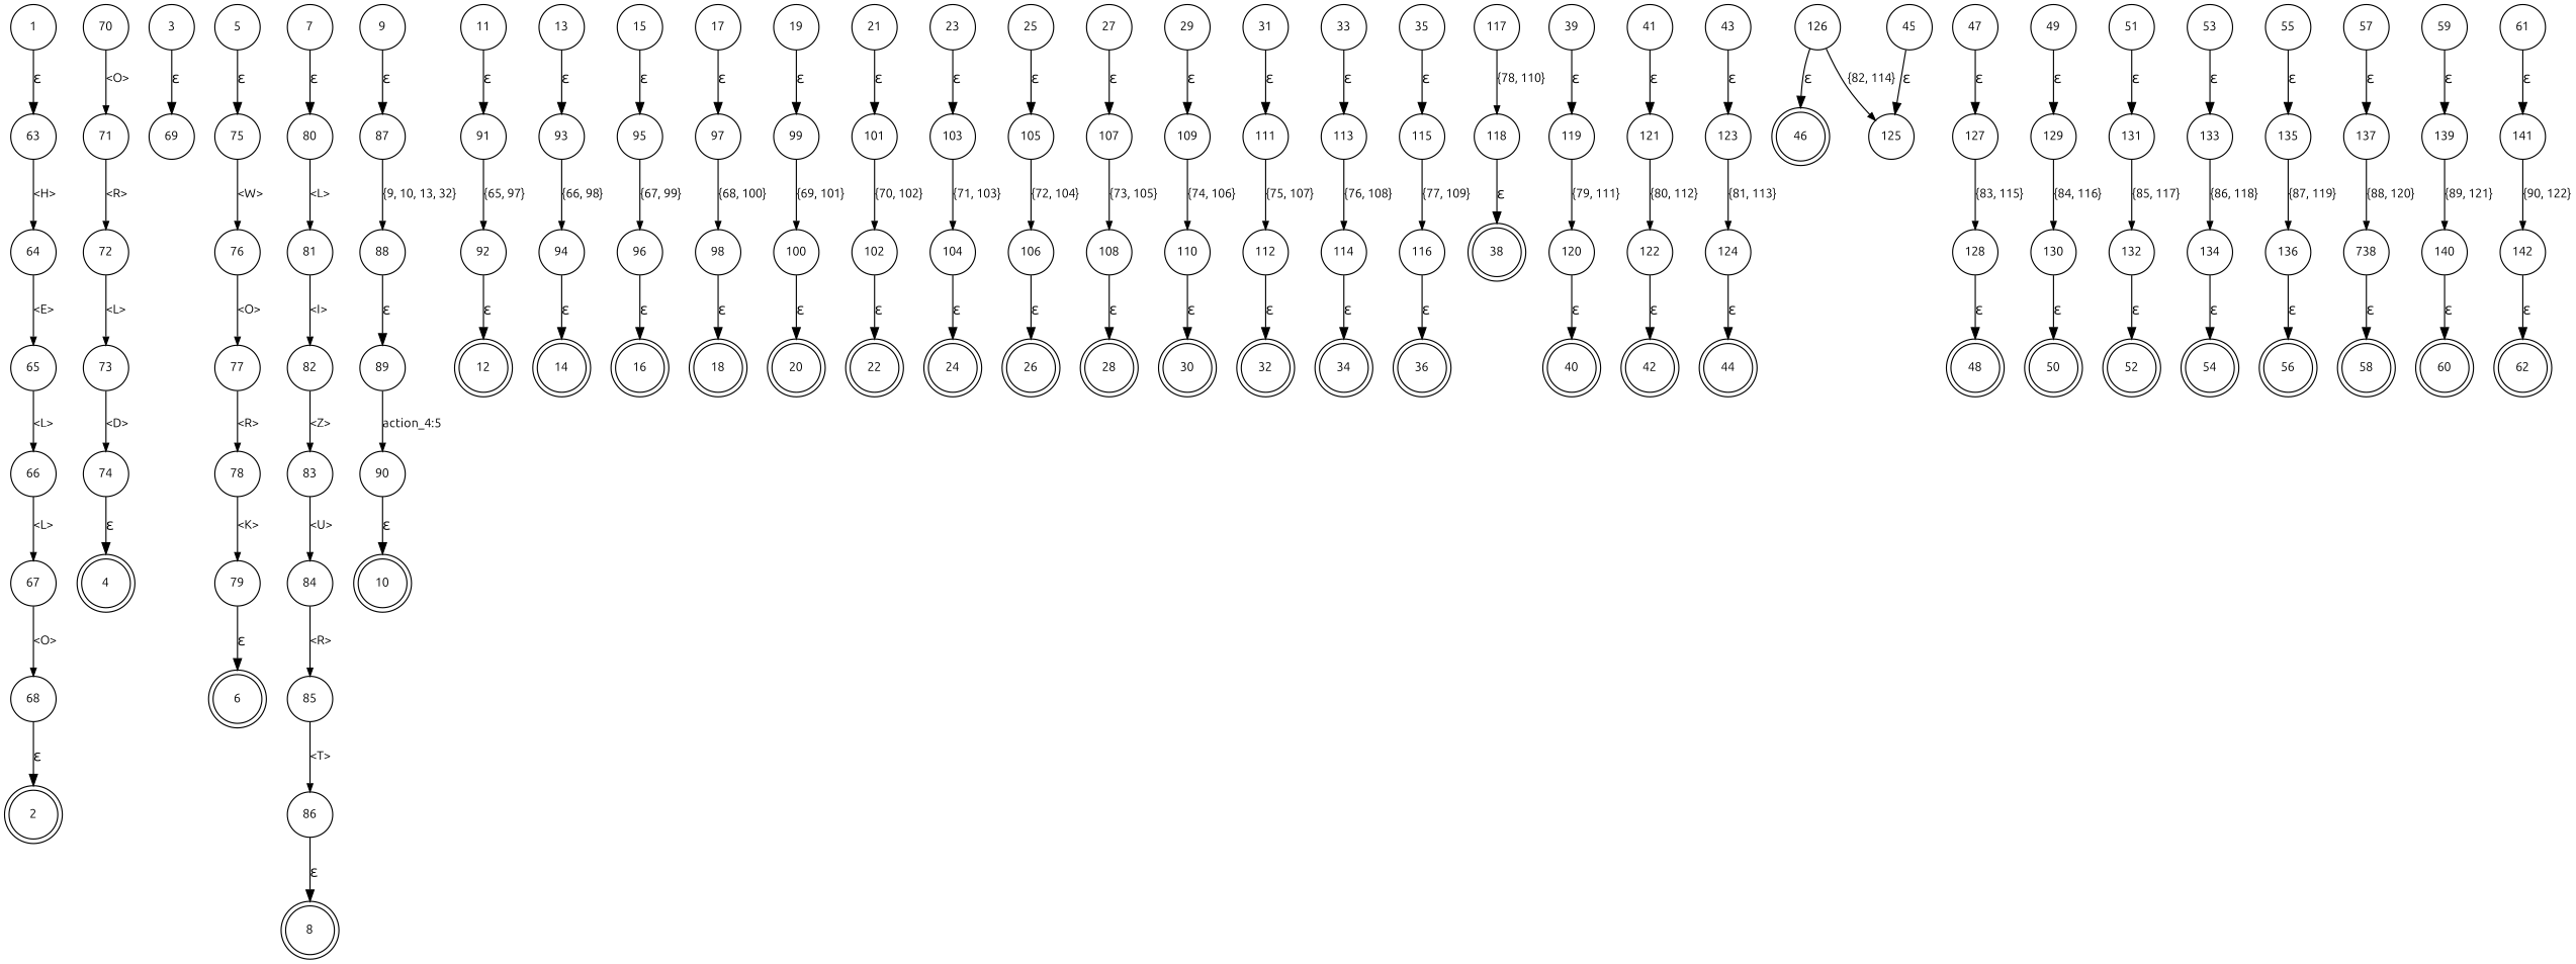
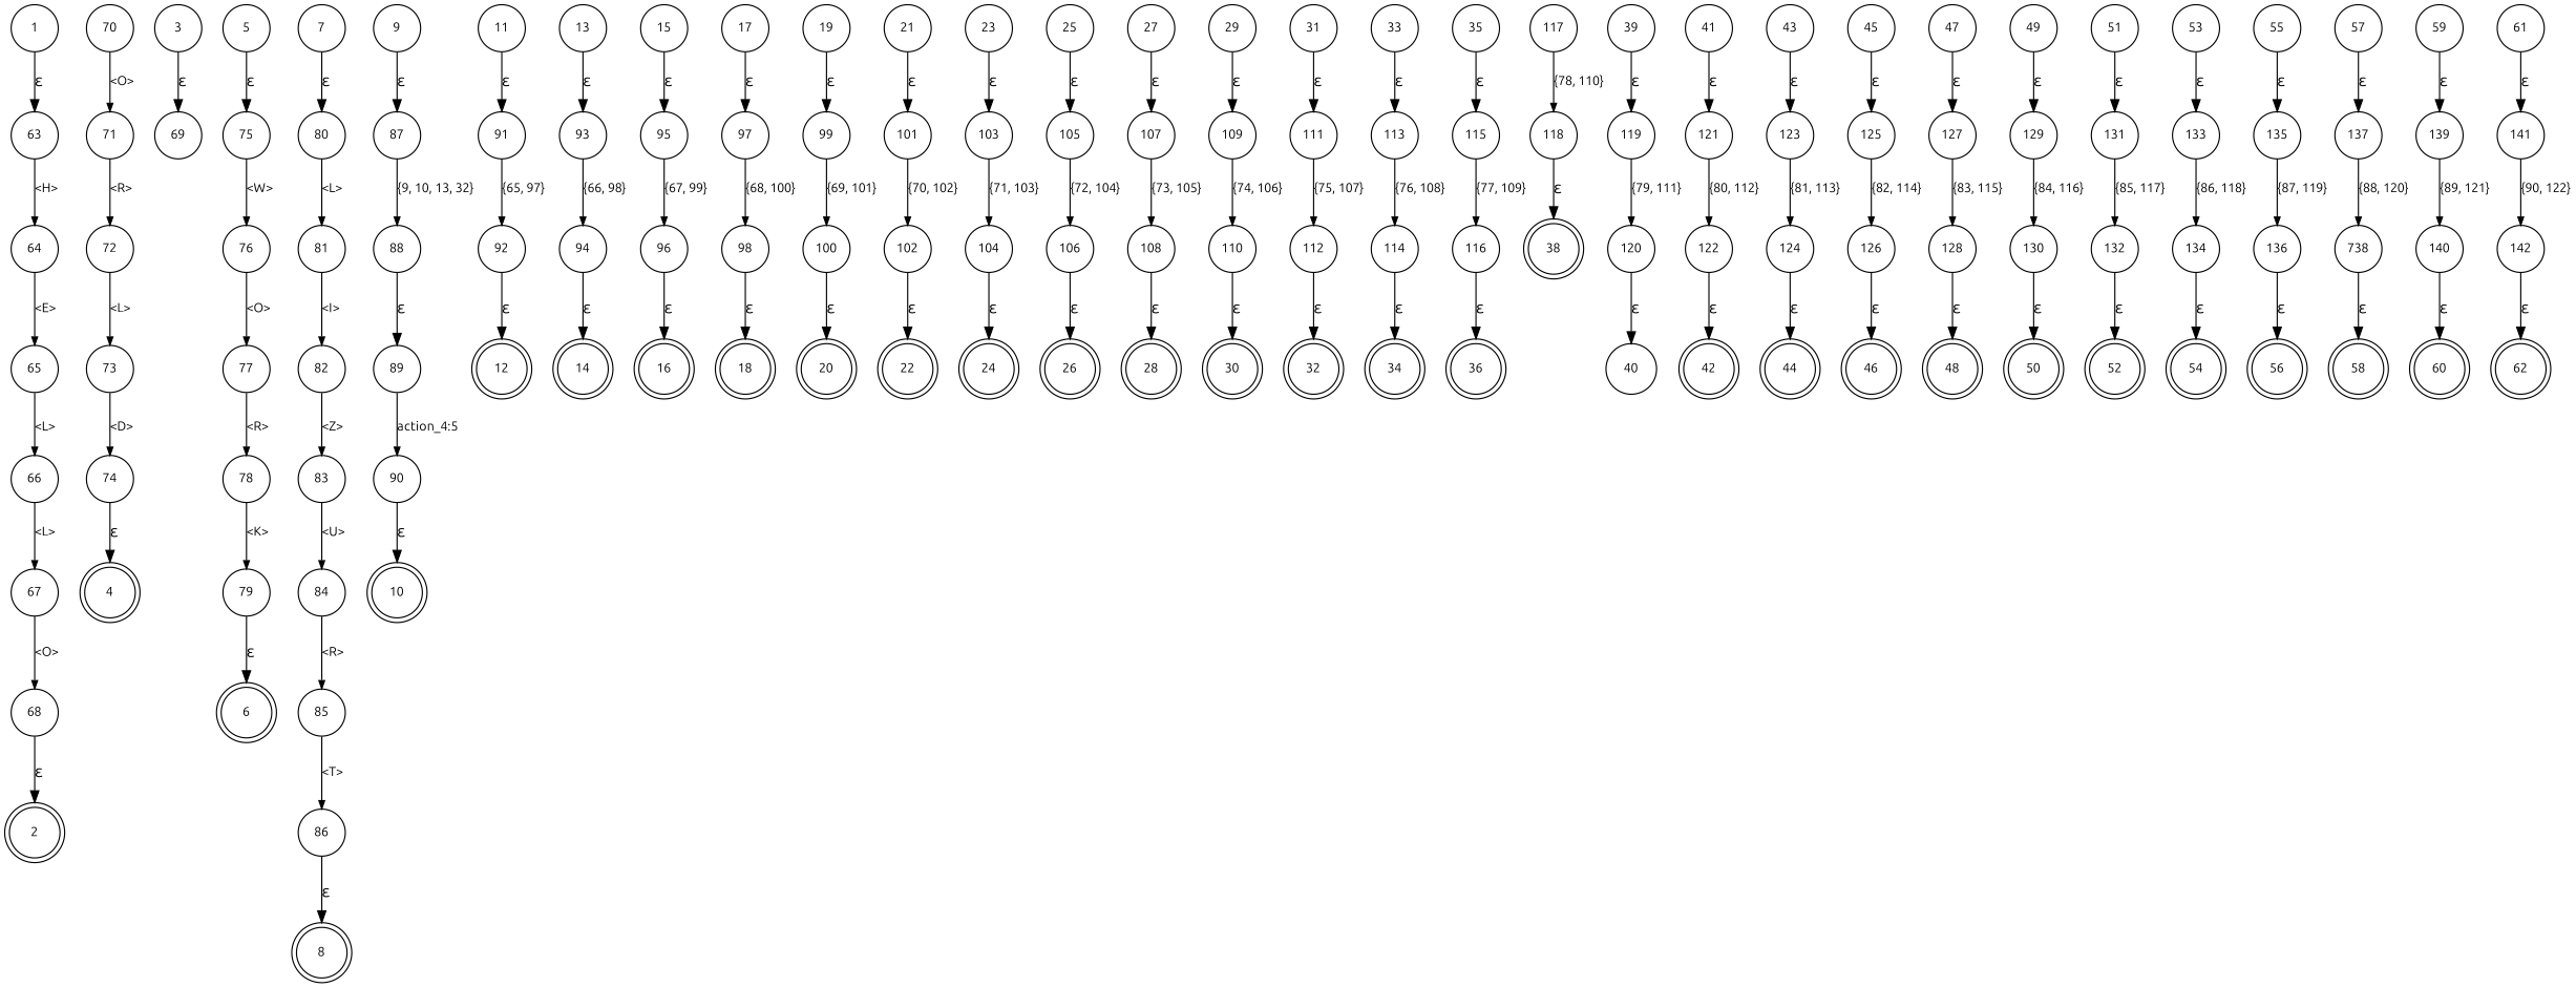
  digraph {
    fontname=Ubuntu
    rankdir=TB
    node [fixedsize=true fontname=Ubuntu fontsize=11 shape=circle peripheries=1]
    edge [fontname=Ubuntu]
    n1 [label=2 shape=doublecircle width=.6 peripheries=""]
    n2 [label=64 width=.55]
    n3 [label=65 width=.55]
    n4 [label=66 width=.55]
    n5 [label=1 width=.55]
    n6 [label=63 width=.55]
    n7 [label=67 width=.55]
    n8 [label=68 width=.55]
    n9 [label=4 shape=doublecircle width=.6 peripheries=""]
    n10 [label=3 width=.55]
    n11 [label=69 width=.55]
    n12 [label=70 width=.55]
    n13 [label=71 width=.55]
    n14 [label=72 width=.55]
    n15 [label=73 width=.55]
    n16 [label=74 width=.55]
    n17 [label=6 shape=doublecircle width=.6 peripheries=""]
    n18 [label=5 width=.55]
    n19 [label=75 width=.55]
    n20 [label=76 width=.55]
    n21 [label=77 width=.55]
    n22 [label=78 width=.55]
    n23 [label=79 width=.55]
    n24 [label=8 shape=doublecircle width=.6 peripheries=""]
    n25 [label=80 width=.55]
    n26 [label=81 width=.55]
    n27 [label=82 width=.55]
    n28 [label=83 width=.55]
    n29 [label=84 width=.55]
    n30 [label=85 width=.55]
    n31 [label=86 width=.55]
    n32 [label=7 width=.55]
    n33 [label=10 shape=doublecircle width=.6 peripheries=""]
    n34 [label=87 width=.55]
    n35 [label=88 width=.55]
    n36 [label=89 width=.55]
    n37 [label=90 width=.55]
    n38 [label=9 width=.55]
    n39 [label=12 shape=doublecircle width=.6 peripheries=""]
    n40 [label=11 width=.55]
    n41 [label=91 width=.55]
    n42 [label=92 width=.55]
    n43 [label=14 shape=doublecircle width=.6 peripheries=""]
    n44 [label=13 width=.55]
    n45 [label=93 width=.55]
    n46 [label=94 width=.55]
    n47 [label=16 shape=doublecircle width=.6 peripheries=""]
    n48 [label=96 width=.55]
    n49 [label=15 width=.55]
    n50 [label=95 width=.55]
    n51 [label=18 shape=doublecircle width=.6 peripheries=""]
    n52 [label=17 width=.55]
    n53 [label=97 width=.55]
    n54 [label=98 width=.55]
    n55 [label=20 shape=doublecircle width=.6 peripheries=""]
    n56 [label=19 width=.55]
    n57 [label=99 width=.55]
    n58 [label=100 width=.55]
    n59 [label=22 shape=doublecircle width=.6 peripheries=""]
    n60 [label=21 width=.55]
    n61 [label=101 width=.55]
    n62 [label=102 width=.55]
    n63 [label=24 shape=doublecircle width=.6 peripheries=""]
    n64 [label=23 width=.55]
    n65 [label=103 width=.55]
    n66 [label=104 width=.55]
    n67 [label=26 shape=doublecircle width=.6 peripheries=""]
    n68 [label=25 width=.55]
    n69 [label=105 width=.55]
    n70 [label=106 width=.55]
    n71 [label=28 shape=doublecircle width=.6 peripheries=""]
    n72 [label=27 width=.55]
    n73 [label=107 width=.55]
    n74 [label=108 width=.55]
    n75 [label=30 shape=doublecircle width=.6 peripheries=""]
    n76 [label=29 width=.55]
    n77 [label=109 width=.55]
    n78 [label=110 width=.55]
    n79 [label=32 shape=doublecircle width=.6 peripheries=""]
    n80 [label=112 width=.55]
    n81 [label=31 width=.55]
    n82 [label=111 width=.55]
    n83 [label=34 shape=doublecircle width=.6 peripheries=""]
    n84 [label=33 width=.55]
    n85 [label=113 width=.55]
    n86 [label=114 width=.55]
    n87 [label=36 shape=doublecircle width=.6 peripheries=""]
    n88 [label=35 width=.55]
    n89 [label=115 width=.55]
    n90 [label=116 width=.55]
    n91 [label=38 shape=doublecircle width=.6 peripheries=""]
    n92 [label=117 width=.55]
    n93 [label=118 width=.55]
-   n94 [label=40 shape=doublecircle width=.6 peripheries=""]
+   n94 [label=40 width=.6 peripheries=""]
    n95 [label=39 width=.55]
    n96 [label=119 width=.55]
    n97 [label=120 width=.55]
    n98 [label=42 shape=doublecircle width=.6 peripheries=""]
    n99 [label=41 width=.55]
    n100 [label=121 width=.55]
    n101 [label=122 width=.55]
    n102 [label=44 shape=doublecircle width=.6 peripheries=""]
    n103 [label=43 width=.55]
    n104 [label=123 width=.55]
    n105 [label=124 width=.55]
    n106 [label=46 shape=doublecircle width=.6 peripheries=""]
    n107 [label=45 width=.55]
    n108 [label=125 width=.55]
    n109 [label=126 width=.55]
    n110 [label=48 shape=doublecircle width=.6 peripheries=""]
    n111 [label=128 width=.55]
    n112 [label=47 width=.55]
    n113 [label=127 width=.55]
    n114 [label=50 shape=doublecircle width=.6 peripheries=""]
    n115 [label=49 width=.55]
    n116 [label=129 width=.55]
    n117 [label=130 width=.55]
    n118 [label=52 shape=doublecircle width=.6 peripheries=""]
    n119 [label=51 width=.55]
    n120 [label=131 width=.55]
    n121 [label=132 width=.55]
    n122 [label=54 shape=doublecircle width=.6 peripheries=""]
    n123 [label=53 width=.55]
    n124 [label=133 width=.55]
    n125 [label=134 width=.55]
    n126 [label=56 shape=doublecircle width=.6 peripheries=""]
    n127 [label=55 width=.55]
    n128 [label=135 width=.55]
    n129 [label=136 width=.55]
    n130 [label=58 shape=doublecircle width=.6 peripheries=""]
    n131 [label=57 width=.55]
    n132 [label=137 width=.55]
    n133 [label=738 width=.55]
    n134 [label=60 shape=doublecircle width=.6 peripheries=""]
    n135 [label=59 width=.55]
    n136 [label=139 width=.55]
    n137 [label=140 width=.55]
    n138 [label=62 shape=doublecircle width=.6 peripheries=""]
    n139 [label=61 width=.55]
    n140 [label=141 width=.55]
    n141 [label=142 width=.55]
    n2 -> n3 [arrowhead=normal arrowsize=.7 fontsize=11 label="<E>"]
    n3 -> n4 [arrowhead=normal arrowsize=.7 fontsize=11 label="<L>"]
    n4 -> n7 [arrowhead=normal arrowsize=.7 fontsize=11 label="<L>"]
    n5 -> n6 [label="&epsilon;"]
    n6 -> n2 [arrowhead=normal arrowsize=.7 fontsize=11 label="<H>"]
    n7 -> n8 [arrowhead=normal arrowsize=.7 fontsize=11 label="<O>"]
    n8 -> n1 [label="&epsilon;"]
    n10 -> n11 [label="&epsilon;"]
    n12 -> n13 [arrowhead=normal arrowsize=.7 fontsize=11 label="<O>"]
    n13 -> n14 [arrowhead=normal arrowsize=.7 fontsize=11 label="<R>"]
    n14 -> n15 [arrowhead=normal arrowsize=.7 fontsize=11 label="<L>"]
    n15 -> n16 [arrowhead=normal arrowsize=.7 fontsize=11 label="<D>"]
    n16 -> n9 [label="&epsilon;"]
    n18 -> n19 [label="&epsilon;"]
    n19 -> n20 [arrowhead=normal arrowsize=.7 fontsize=11 label="<W>"]
    n20 -> n21 [arrowhead=normal arrowsize=.7 fontsize=11 label="<O>"]
    n21 -> n22 [arrowhead=normal arrowsize=.7 fontsize=11 label="<R>"]
    n22 -> n23 [arrowhead=normal arrowsize=.7 fontsize=11 label="<K>"]
    n23 -> n17 [label="&epsilon;"]
    n25 -> n26 [arrowhead=normal arrowsize=.7 fontsize=11 label="<L>"]
    n26 -> n27 [arrowhead=normal arrowsize=.7 fontsize=11 label="<I>"]
    n27 -> n28 [arrowhead=normal arrowsize=.7 fontsize=11 label="<Z>"]
    n28 -> n29 [arrowhead=normal arrowsize=.7 fontsize=11 label="<U>"]
    n29 -> n30 [arrowhead=normal arrowsize=.7 fontsize=11 label="<R>"]
    n30 -> n31 [arrowhead=normal arrowsize=.7 fontsize=11 label="<T>"]
    n31 -> n24 [label="&epsilon;"]
    n32 -> n25 [label="&epsilon;"]
    n34 -> n35 [arrowhead=normal arrowsize=.7 fontsize=11 label="{9, 10, 13, 32}"]
    n35 -> n36 [label="&epsilon;"]
    n36 -> n37 [arrowhead=normal arrowsize=.7 fontsize=11 label="action_4:5"]
    n37 -> n33 [label="&epsilon;"]
    n38 -> n34 [label="&epsilon;"]
    n40 -> n41 [label="&epsilon;"]
    n41 -> n42 [arrowhead=normal arrowsize=.7 fontsize=11 label="{65, 97}"]
    n42 -> n39 [label="&epsilon;"]
    n44 -> n45 [label="&epsilon;"]
    n45 -> n46 [arrowhead=normal arrowsize=.7 fontsize=11 label="{66, 98}"]
    n46 -> n43 [label="&epsilon;"]
    n48 -> n47 [label="&epsilon;"]
    n49 -> n50 [label="&epsilon;"]
    n50 -> n48 [arrowhead=normal arrowsize=.7 fontsize=11 label="{67, 99}"]
    n52 -> n53 [label="&epsilon;"]
    n53 -> n54 [arrowhead=normal arrowsize=.7 fontsize=11 label="{68, 100}"]
    n54 -> n51 [label="&epsilon;"]
    n56 -> n57 [label="&epsilon;"]
    n57 -> n58 [arrowhead=normal arrowsize=.7 fontsize=11 label="{69, 101}"]
    n58 -> n55 [label="&epsilon;"]
    n60 -> n61 [label="&epsilon;"]
    n61 -> n62 [arrowhead=normal arrowsize=.7 fontsize=11 label="{70, 102}"]
    n62 -> n59 [label="&epsilon;"]
    n64 -> n65 [label="&epsilon;"]
    n65 -> n66 [arrowhead=normal arrowsize=.7 fontsize=11 label="{71, 103}"]
    n66 -> n63 [label="&epsilon;"]
    n68 -> n69 [label="&epsilon;"]
    n69 -> n70 [arrowhead=normal arrowsize=.7 fontsize=11 label="{72, 104}"]
    n70 -> n67 [label="&epsilon;"]
    n72 -> n73 [label="&epsilon;"]
    n73 -> n74 [arrowhead=normal arrowsize=.7 fontsize=11 label="{73, 105}"]
    n74 -> n71 [label="&epsilon;"]
    n76 -> n77 [label="&epsilon;"]
    n77 -> n78 [arrowhead=normal arrowsize=.7 fontsize=11 label="{74, 106}"]
    n78 -> n75 [label="&epsilon;"]
    n80 -> n79 [label="&epsilon;"]
    n81 -> n82 [label="&epsilon;"]
    n82 -> n80 [arrowhead=normal arrowsize=.7 fontsize=11 label="{75, 107}"]
    n84 -> n85 [label="&epsilon;"]
    n85 -> n86 [arrowhead=normal arrowsize=.7 fontsize=11 label="{76, 108}"]
    n86 -> n83 [label="&epsilon;"]
    n88 -> n89 [label="&epsilon;"]
    n89 -> n90 [arrowhead=normal arrowsize=.7 fontsize=11 label="{77, 109}"]
    n90 -> n87 [label="&epsilon;"]
    n92 -> n93 [arrowhead=normal arrowsize=.7 fontsize=11 label="{78, 110}"]
    n93 -> n91 [label="&epsilon;"]
    n95 -> n96 [label="&epsilon;"]
    n96 -> n97 [arrowhead=normal arrowsize=.7 fontsize=11 label="{79, 111}"]
    n97 -> n94 [label="&epsilon;"]
    n99 -> n100 [label="&epsilon;"]
    n100 -> n101 [arrowhead=normal arrowsize=.7 fontsize=11 label="{80, 112}"]
    n101 -> n98 [label="&epsilon;"]
    n103 -> n104 [label="&epsilon;"]
    n104 -> n105 [arrowhead=normal arrowsize=.7 fontsize=11 label="{81, 113}"]
    n105 -> n102 [label="&epsilon;"]
    n107 -> n108 [label="&epsilon;"]
-   n109 -> n108 [arrowhead=normal arrowsize=.7 fontsize=11 label="{82, 114}"]
+   n108 -> n109 [arrowhead=normal arrowsize=.7 fontsize=11 label="{82, 114}"]
    n109 -> n106 [label="&epsilon;"]
    n111 -> n110 [label="&epsilon;"]
    n112 -> n113 [label="&epsilon;"]
    n113 -> n111 [arrowhead=normal arrowsize=.7 fontsize=11 label="{83, 115}"]
    n115 -> n116 [label="&epsilon;"]
    n116 -> n117 [arrowhead=normal arrowsize=.7 fontsize=11 label="{84, 116}"]
    n117 -> n114 [label="&epsilon;"]
    n119 -> n120 [label="&epsilon;"]
    n120 -> n121 [arrowhead=normal arrowsize=.7 fontsize=11 label="{85, 117}"]
    n121 -> n118 [label="&epsilon;"]
    n123 -> n124 [label="&epsilon;"]
    n124 -> n125 [arrowhead=normal arrowsize=.7 fontsize=11 label="{86, 118}"]
    n125 -> n122 [label="&epsilon;"]
    n127 -> n128 [label="&epsilon;"]
    n128 -> n129 [arrowhead=normal arrowsize=.7 fontsize=11 label="{87, 119}"]
    n129 -> n126 [label="&epsilon;"]
    n131 -> n132 [label="&epsilon;"]
    n132 -> n133 [arrowhead=normal arrowsize=.7 fontsize=11 label="{88, 120}"]
    n133 -> n130 [label="&epsilon;"]
    n135 -> n136 [label="&epsilon;"]
    n136 -> n137 [arrowhead=normal arrowsize=.7 fontsize=11 label="{89, 121}"]
    n137 -> n134 [label="&epsilon;"]
    n139 -> n140 [label="&epsilon;"]
    n140 -> n141 [arrowhead=normal arrowsize=.7 fontsize=11 label="{90, 122}"]
    n141 -> n138 [label="&epsilon;"]
  }
